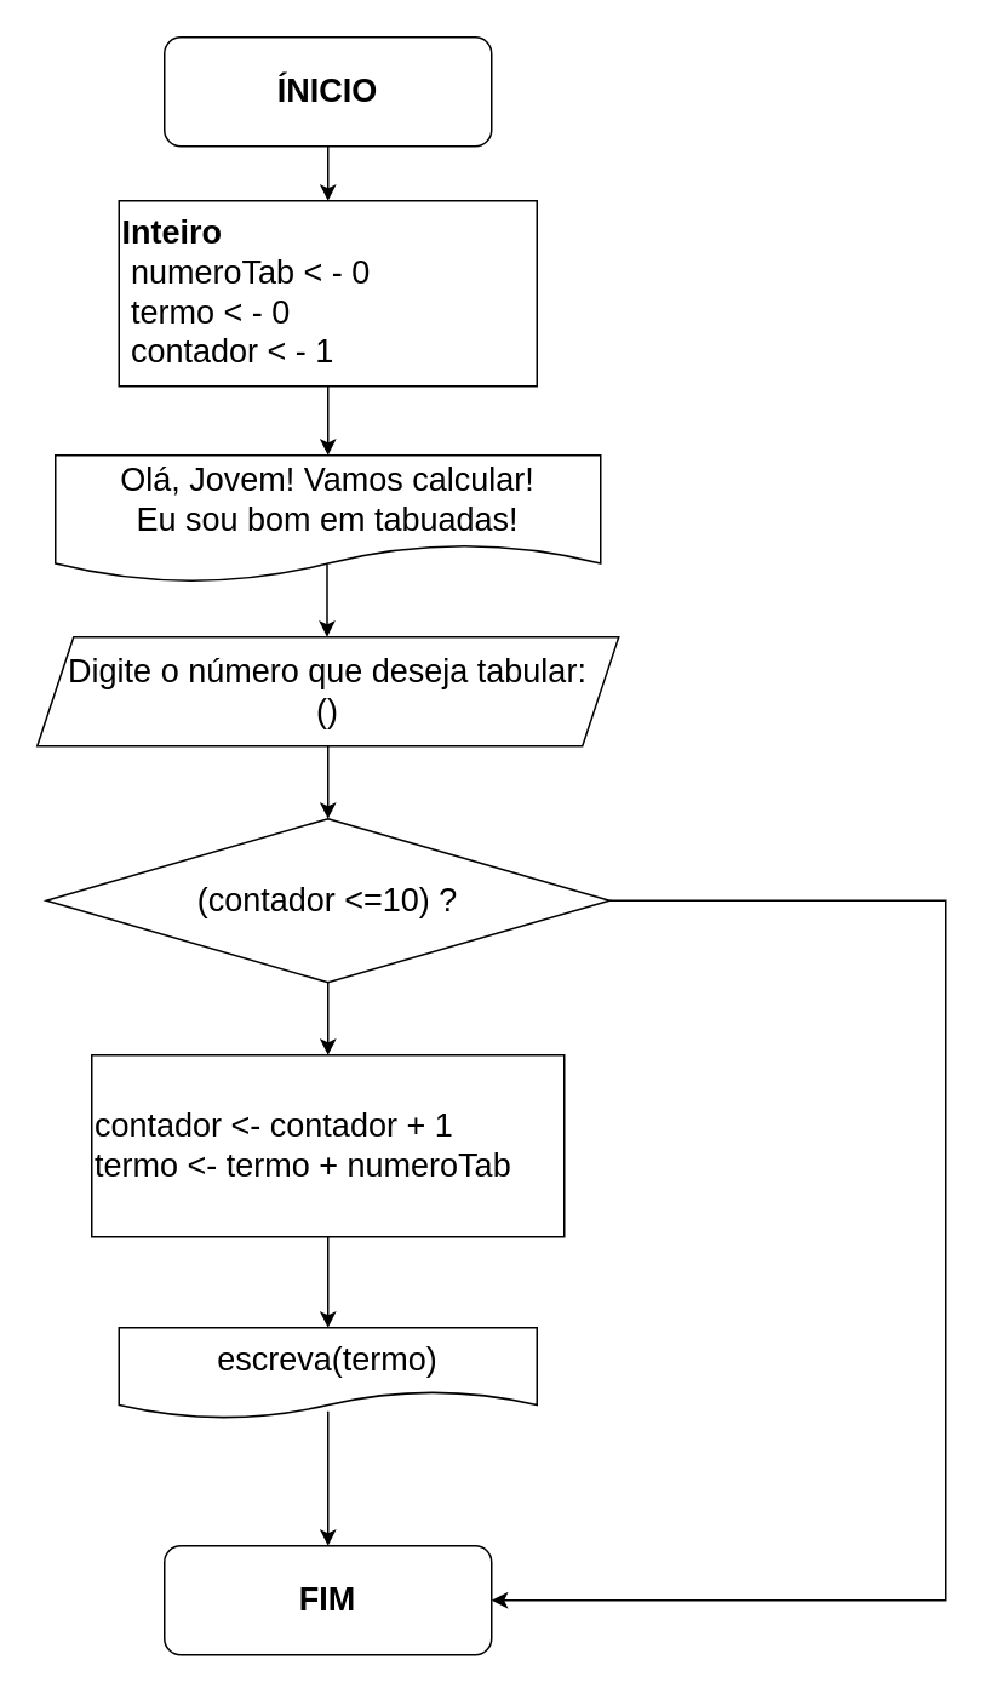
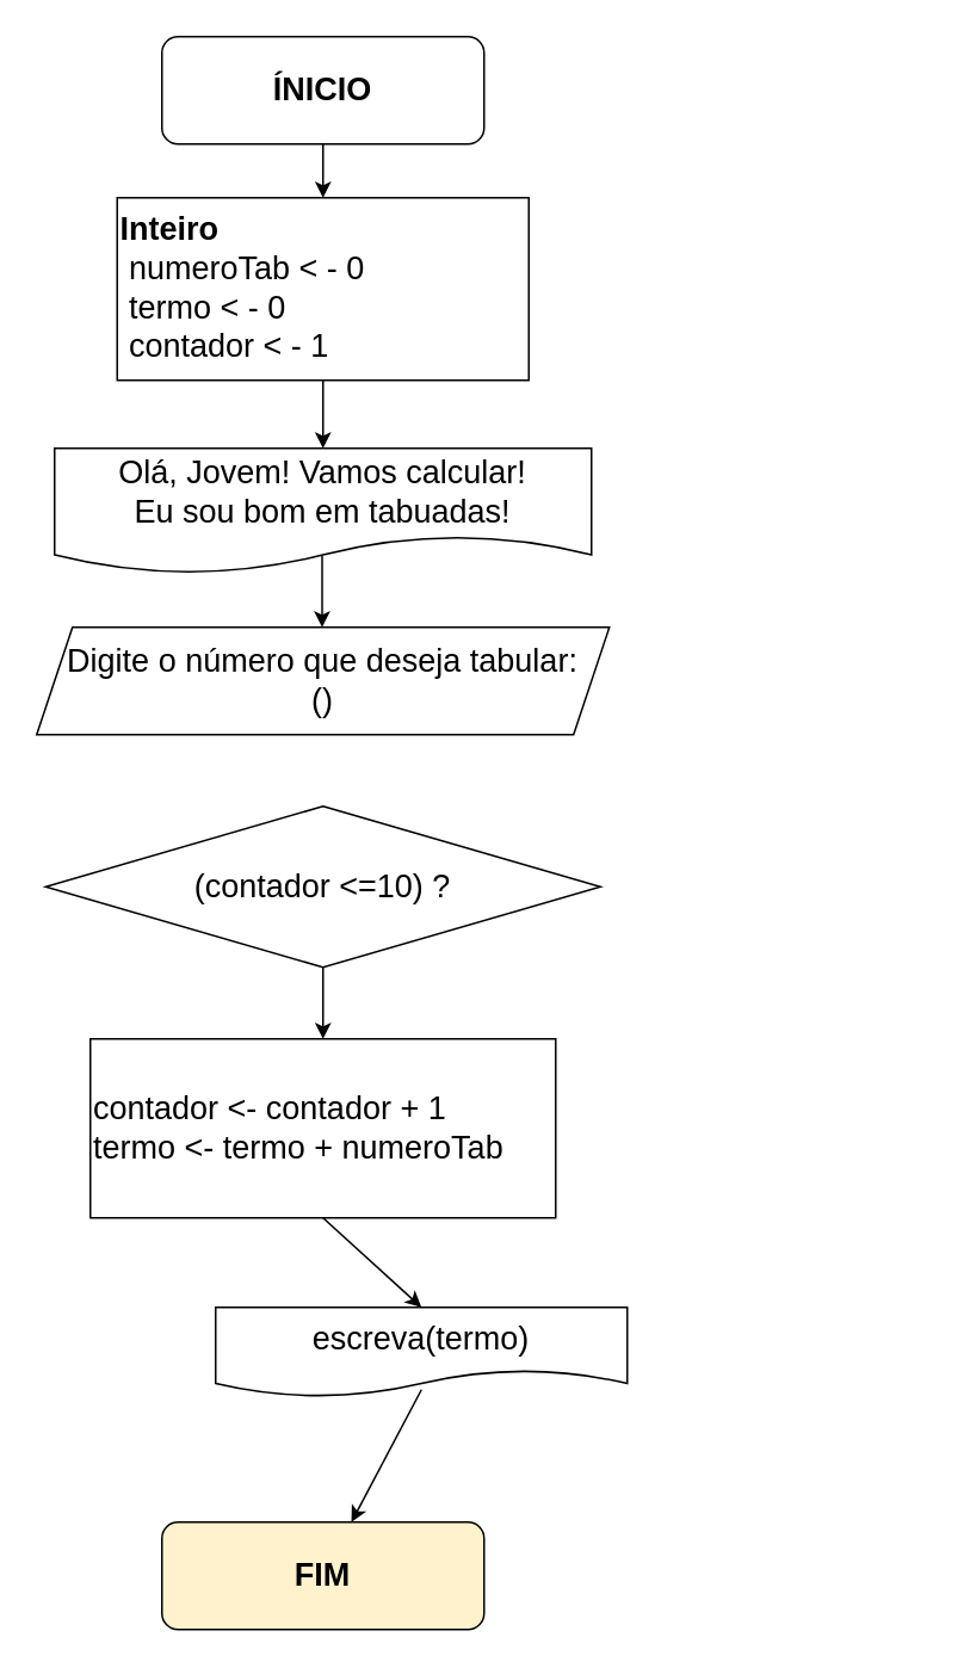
  <mxCell id="0" />
  <mxCell id="1" parent="0" />
  <mxCell id="2" value="&lt;b&gt;&lt;font style=&quot;font-size: 18px;&quot;&gt;ÍNICIO&lt;/font&gt;&lt;/b&gt;" style="rounded=1;whiteSpace=wrap;html=1;align=center;" vertex="1" parent="1"><mxGeometry x="90" y="20" width="180" height="60" as="geometry" /></mxCell>
- <mxCell id="3" value="&lt;span style=&quot;font-size: 18px;&quot;&gt;&lt;b&gt;FIM&lt;/b&gt;&lt;/span&gt;" style="rounded=1;whiteSpace=wrap;html=1;align=center;" vertex="1" parent="1"><mxGeometry x="90" y="850" width="180" height="60" as="geometry" /></mxCell>
+ <mxCell id="3" value="&lt;span style=&quot;font-size: 18px;&quot;&gt;&lt;b&gt;FIM&lt;/b&gt;&lt;/span&gt;" style="rounded=1;whiteSpace=wrap;html=1;align=center;fillColor=#fff2cc;" vertex="1" parent="1"><mxGeometry x="90" y="850" width="180" height="60" as="geometry" /></mxCell>
  <mxCell id="4" value="&lt;b&gt;Inteiro&lt;br&gt;&lt;/b&gt;&lt;span style=&quot;white-space: pre;&quot;&gt; &lt;/span&gt;numeroTab &amp;lt; - 0&lt;br&gt;&lt;span style=&quot;white-space: pre;&quot;&gt; &lt;/span&gt;termo &amp;lt; - 0&lt;br&gt;&lt;span style=&quot;white-space: pre;&quot;&gt; &lt;/span&gt;contador &amp;lt; - 1" style="rounded=0;whiteSpace=wrap;html=1;fontSize=18;align=left;" vertex="1" parent="1"><mxGeometry x="65" y="110" width="230" height="102" as="geometry" /></mxCell>
  <mxCell id="5" value="Olá, Jovem! Vamos calcular!&lt;br&gt;Eu sou bom em tabuadas!" style="shape=document;whiteSpace=wrap;html=1;boundedLbl=1;fontSize=18;" vertex="1" parent="1"><mxGeometry x="30" y="250" width="300" height="70" as="geometry" /></mxCell>
  <mxCell id="6" value="Digite o número que deseja tabular:&lt;br&gt;()" style="shape=parallelogram;perimeter=parallelogramPerimeter;whiteSpace=wrap;html=1;fixedSize=1;fontSize=18;" vertex="1" parent="1"><mxGeometry x="20" y="350" width="320" height="60" as="geometry" /></mxCell>
  <mxCell id="7" value="" style="endArrow=classic;html=1;rounded=0;fontSize=18;exitX=0.5;exitY=1;exitDx=0;exitDy=0;" edge="1" parent="1" source="4"><mxGeometry width="50" height="50" relative="1" as="geometry"><mxPoint x="170" y="370" as="sourcePoint" /><mxPoint x="180" y="250" as="targetPoint" /></mxGeometry></mxCell>
  <mxCell id="8" value="" style="endArrow=classic;html=1;rounded=0;fontSize=18;exitX=0.5;exitY=1;exitDx=0;exitDy=0;" edge="1" parent="1" source="2"><mxGeometry width="50" height="50" relative="1" as="geometry"><mxPoint x="170" y="370" as="sourcePoint" /><mxPoint x="180" y="110" as="targetPoint" /></mxGeometry></mxCell>
  <mxCell id="9" value="" style="endArrow=classic;html=1;rounded=0;fontSize=18;" edge="1" parent="1"><mxGeometry width="50" height="50" relative="1" as="geometry"><mxPoint x="179.5" y="310" as="sourcePoint" /><mxPoint x="179.5" y="350" as="targetPoint" /></mxGeometry></mxCell>
  <mxCell id="10" value="(contador &amp;lt;=10) ?" style="rhombus;whiteSpace=wrap;html=1;fontSize=18;" vertex="1" parent="1"><mxGeometry x="25" y="450" width="310" height="90" as="geometry" /></mxCell>
- <mxCell id="11" value="" style="endArrow=classic;html=1;rounded=0;fontSize=18;exitX=0.5;exitY=1;exitDx=0;exitDy=0;entryX=0.5;entryY=0;entryDx=0;entryDy=0;" edge="1" parent="1" source="6" target="10"><mxGeometry width="50" height="50" relative="1" as="geometry"><mxPoint x="170" y="370" as="sourcePoint" /><mxPoint x="220" y="320" as="targetPoint" /></mxGeometry></mxCell>
- <mxCell id="12" value="" style="endArrow=classic;html=1;rounded=0;fontSize=18;exitX=1;exitY=0.5;exitDx=0;exitDy=0;entryX=1;entryY=0.5;entryDx=0;entryDy=0;" edge="1" parent="1" source="10" target="3"><mxGeometry width="50" height="50" relative="1" as="geometry"><mxPoint x="170" y="700" as="sourcePoint" /><mxPoint x="220" y="650" as="targetPoint" /><Array as="points"><mxPoint x="520" y="495" /><mxPoint x="520" y="880" /></Array></mxGeometry></mxCell>
  <mxCell id="13" value="" style="endArrow=classic;html=1;rounded=0;fontSize=18;exitX=0.5;exitY=1;exitDx=0;exitDy=0;" edge="1" parent="1" source="10" target="14"><mxGeometry width="50" height="50" relative="1" as="geometry"><mxPoint x="170" y="700" as="sourcePoint" /><mxPoint x="180" y="610" as="targetPoint" /></mxGeometry></mxCell>
  <mxCell id="14" value="contador &amp;lt;- contador + 1&lt;br&gt; termo &amp;lt;- termo + numeroTab" style="rounded=0;whiteSpace=wrap;html=1;fontSize=18;align=left;" vertex="1" parent="1"><mxGeometry x="50" y="580" width="260" height="100" as="geometry" /></mxCell>
- <mxCell id="15" value="escreva(termo)" style="shape=document;whiteSpace=wrap;html=1;boundedLbl=1;fontSize=18;" vertex="1" parent="1"><mxGeometry x="65" y="730" width="230" height="50" as="geometry" /></mxCell>
+ <mxCell id="15" value="escreva(termo)" style="shape=document;whiteSpace=wrap;html=1;boundedLbl=1;fontSize=18;" vertex="1" parent="1"><mxGeometry x="120" y="730" width="230" height="50" as="geometry" /></mxCell>
  <mxCell id="16" value="" style="endArrow=classic;html=1;rounded=0;fontSize=18;exitX=0.5;exitY=1;exitDx=0;exitDy=0;entryX=0.5;entryY=0;entryDx=0;entryDy=0;" edge="1" parent="1" source="14" target="15"><mxGeometry width="50" height="50" relative="1" as="geometry"><mxPoint x="170" y="720" as="sourcePoint" /><mxPoint x="220" y="670" as="targetPoint" /></mxGeometry></mxCell>
  <mxCell id="17" value="" style="endArrow=classic;html=1;rounded=0;fontSize=18;exitX=0.5;exitY=0.92;exitDx=0;exitDy=0;exitPerimeter=0;" edge="1" parent="1" source="15" target="3"><mxGeometry width="50" height="50" relative="1" as="geometry"><mxPoint x="170" y="720" as="sourcePoint" /><mxPoint x="220" y="670" as="targetPoint" /></mxGeometry></mxCell>
